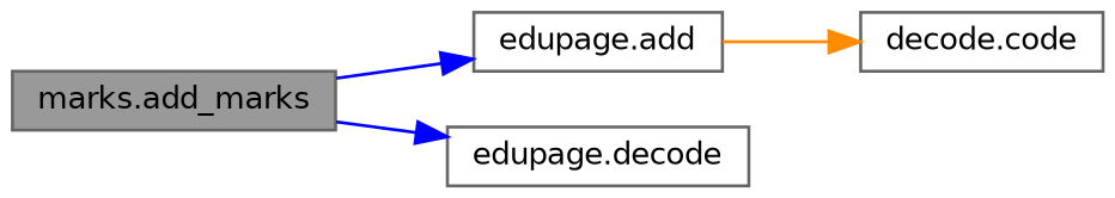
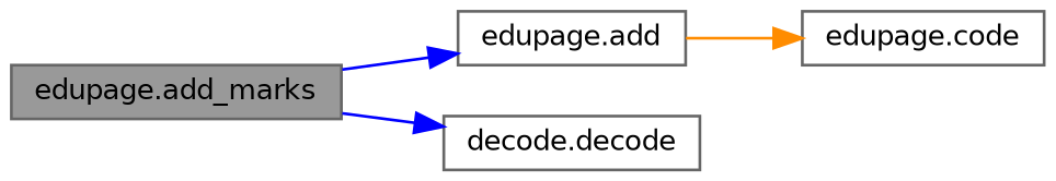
  digraph {
    rankdir=LR
    node [color=grey40 fillcolor=white fontname=Helvetica fontsize=10 shape=box style=filled]
    edge [color=blue fontname=Helvetica fontsize=10 labelfontname=Helvetica labelfontsize=10 style=solid]
-   n1 [color=gray40 fillcolor=grey60 fontcolor=black height=0.2 label="marks.add_marks" width=0.4]
+   n1 [color=gray40 fillcolor=grey60 fontcolor=black height=0.2 label="edupage.add_marks" width=0.4]
    n2 [height=0.2 label="edupage.add" width=0.4]
-   n3 [height=0.2 label="edupage.decode" width=0.4]
-   n4 [height=0.2 label="decode.code" width=0.4]
+   n3 [height=0.2 label="decode.decode" width=0.4]
+   n4 [height=0.2 label="edupage.code" width=0.4]
    n1 -> n2
    n1 -> n3
    n2 -> n4 [color=darkorange]
  }
